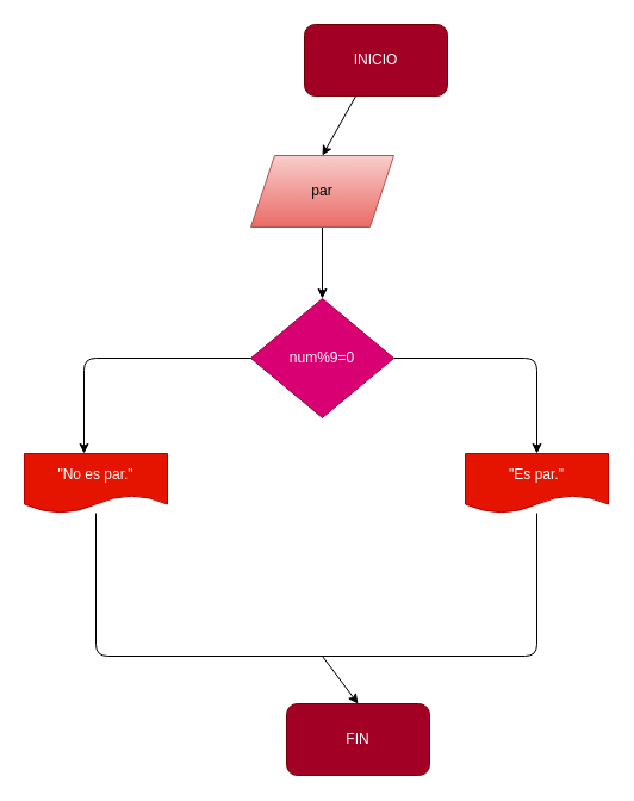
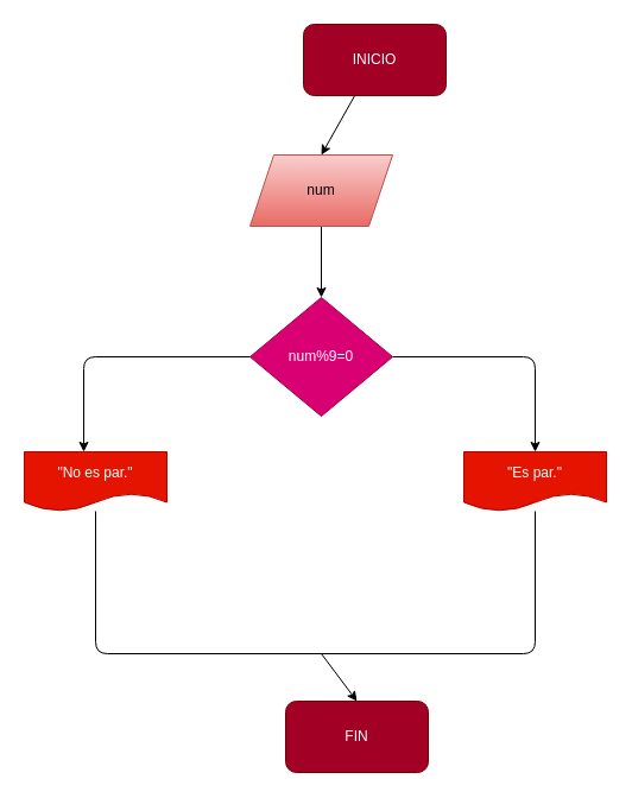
  <mxCell id="0" />
  <mxCell id="1" parent="0" />
  <mxCell id="2" style="edgeStyle=none;html=1;" edge="1" parent="1" source="3"><mxGeometry relative="1" as="geometry"><mxPoint x="270" y="130" as="targetPoint" /></mxGeometry></mxCell>
  <mxCell id="3" value="INICIO" style="rounded=1;whiteSpace=wrap;html=1;fillColor=#a20025;fontColor=#ffffff;strokeColor=#6F0000;" vertex="1" parent="1"><mxGeometry x="255" y="20" width="120" height="60" as="geometry" /></mxCell>
  <mxCell id="4" style="edgeStyle=none;html=1;" edge="1" parent="1" source="5"><mxGeometry relative="1" as="geometry"><mxPoint x="270" y="250" as="targetPoint" /></mxGeometry></mxCell>
- <mxCell id="5" value="par" style="shape=parallelogram;perimeter=parallelogramPerimeter;whiteSpace=wrap;html=1;fixedSize=1;fillColor=#f8cecc;strokeColor=#b85450;gradientColor=#ea6b66;" vertex="1" parent="1"><mxGeometry x="210" y="130" width="120" height="60" as="geometry" /></mxCell>
+ <mxCell id="5" value="num" style="shape=parallelogram;perimeter=parallelogramPerimeter;whiteSpace=wrap;html=1;fixedSize=1;fillColor=#f8cecc;strokeColor=#b85450;gradientColor=#ea6b66;" vertex="1" parent="1"><mxGeometry x="210" y="130" width="120" height="60" as="geometry" /></mxCell>
  <mxCell id="6" style="edgeStyle=none;html=1;" edge="1" parent="1" source="7" target="9"><mxGeometry relative="1" as="geometry"><mxPoint x="450" y="360" as="targetPoint" /><Array as="points"><mxPoint x="450" y="300" /></Array></mxGeometry></mxCell>
  <mxCell id="7" value="num%9=0" style="rhombus;whiteSpace=wrap;html=1;fillColor=#d80073;fontColor=#ffffff;strokeColor=#A50040;" vertex="1" parent="1"><mxGeometry x="210" y="250" width="120" height="100" as="geometry" /></mxCell>
  <mxCell id="8" style="edgeStyle=none;html=1;strokeColor=default;startArrow=none;startFill=0;endArrow=none;endFill=0;" edge="1" parent="1" source="9"><mxGeometry relative="1" as="geometry"><mxPoint x="270" y="550" as="targetPoint" /><Array as="points"><mxPoint x="450" y="550" /></Array></mxGeometry></mxCell>
  <mxCell id="9" value="&quot;Es par.&quot;" style="shape=document;whiteSpace=wrap;html=1;boundedLbl=1;fillColor=#e51400;fontColor=#ffffff;strokeColor=#B20000;" vertex="1" parent="1"><mxGeometry x="390" y="380" width="120" height="50" as="geometry" /></mxCell>
  <mxCell id="10" style="edgeStyle=none;html=1;startArrow=none;startFill=0;exitX=0;exitY=0.5;exitDx=0;exitDy=0;" edge="1" parent="1" source="7"><mxGeometry relative="1" as="geometry"><mxPoint x="70" y="380" as="targetPoint" /><mxPoint x="100" y="260" as="sourcePoint" /><Array as="points"><mxPoint x="70" y="300" /><mxPoint x="70" y="380" /></Array></mxGeometry></mxCell>
  <mxCell id="11" style="edgeStyle=none;html=1;strokeColor=default;startArrow=none;startFill=0;endArrow=none;endFill=0;" edge="1" parent="1" source="12"><mxGeometry relative="1" as="geometry"><mxPoint x="290" y="550" as="targetPoint" /><Array as="points"><mxPoint x="80" y="550" /></Array></mxGeometry></mxCell>
  <mxCell id="12" value="&quot;No es par.&quot;" style="shape=document;whiteSpace=wrap;html=1;boundedLbl=1;fillColor=#e51400;fontColor=#ffffff;strokeColor=#B20000;" vertex="1" parent="1"><mxGeometry x="20" y="380" width="120" height="50" as="geometry" /></mxCell>
  <mxCell id="13" style="edgeStyle=none;html=1;startArrow=none;startFill=0;strokeColor=none;" edge="1" parent="1" source="9"><mxGeometry relative="1" as="geometry"><mxPoint x="320" y="500" as="targetPoint" /><mxPoint x="460" y="420" as="sourcePoint" /><Array as="points"><mxPoint x="450" y="520" /><mxPoint x="390" y="520" /><mxPoint x="350" y="520" /><mxPoint x="320" y="500" /></Array></mxGeometry></mxCell>
  <mxCell id="14" style="edgeStyle=none;html=1;strokeColor=default;startArrow=none;startFill=0;endArrow=classic;endFill=1;entryX=0.5;entryY=0;entryDx=0;entryDy=0;" edge="1" parent="1" target="15"><mxGeometry relative="1" as="geometry"><mxPoint x="270" y="560" as="targetPoint" /><mxPoint x="270" y="550" as="sourcePoint" /></mxGeometry></mxCell>
  <mxCell id="15" value="FIN" style="rounded=1;whiteSpace=wrap;html=1;fillColor=#a20025;fontColor=#ffffff;strokeColor=#6F0000;" vertex="1" parent="1"><mxGeometry x="240" y="590" width="120" height="60" as="geometry" /></mxCell>
